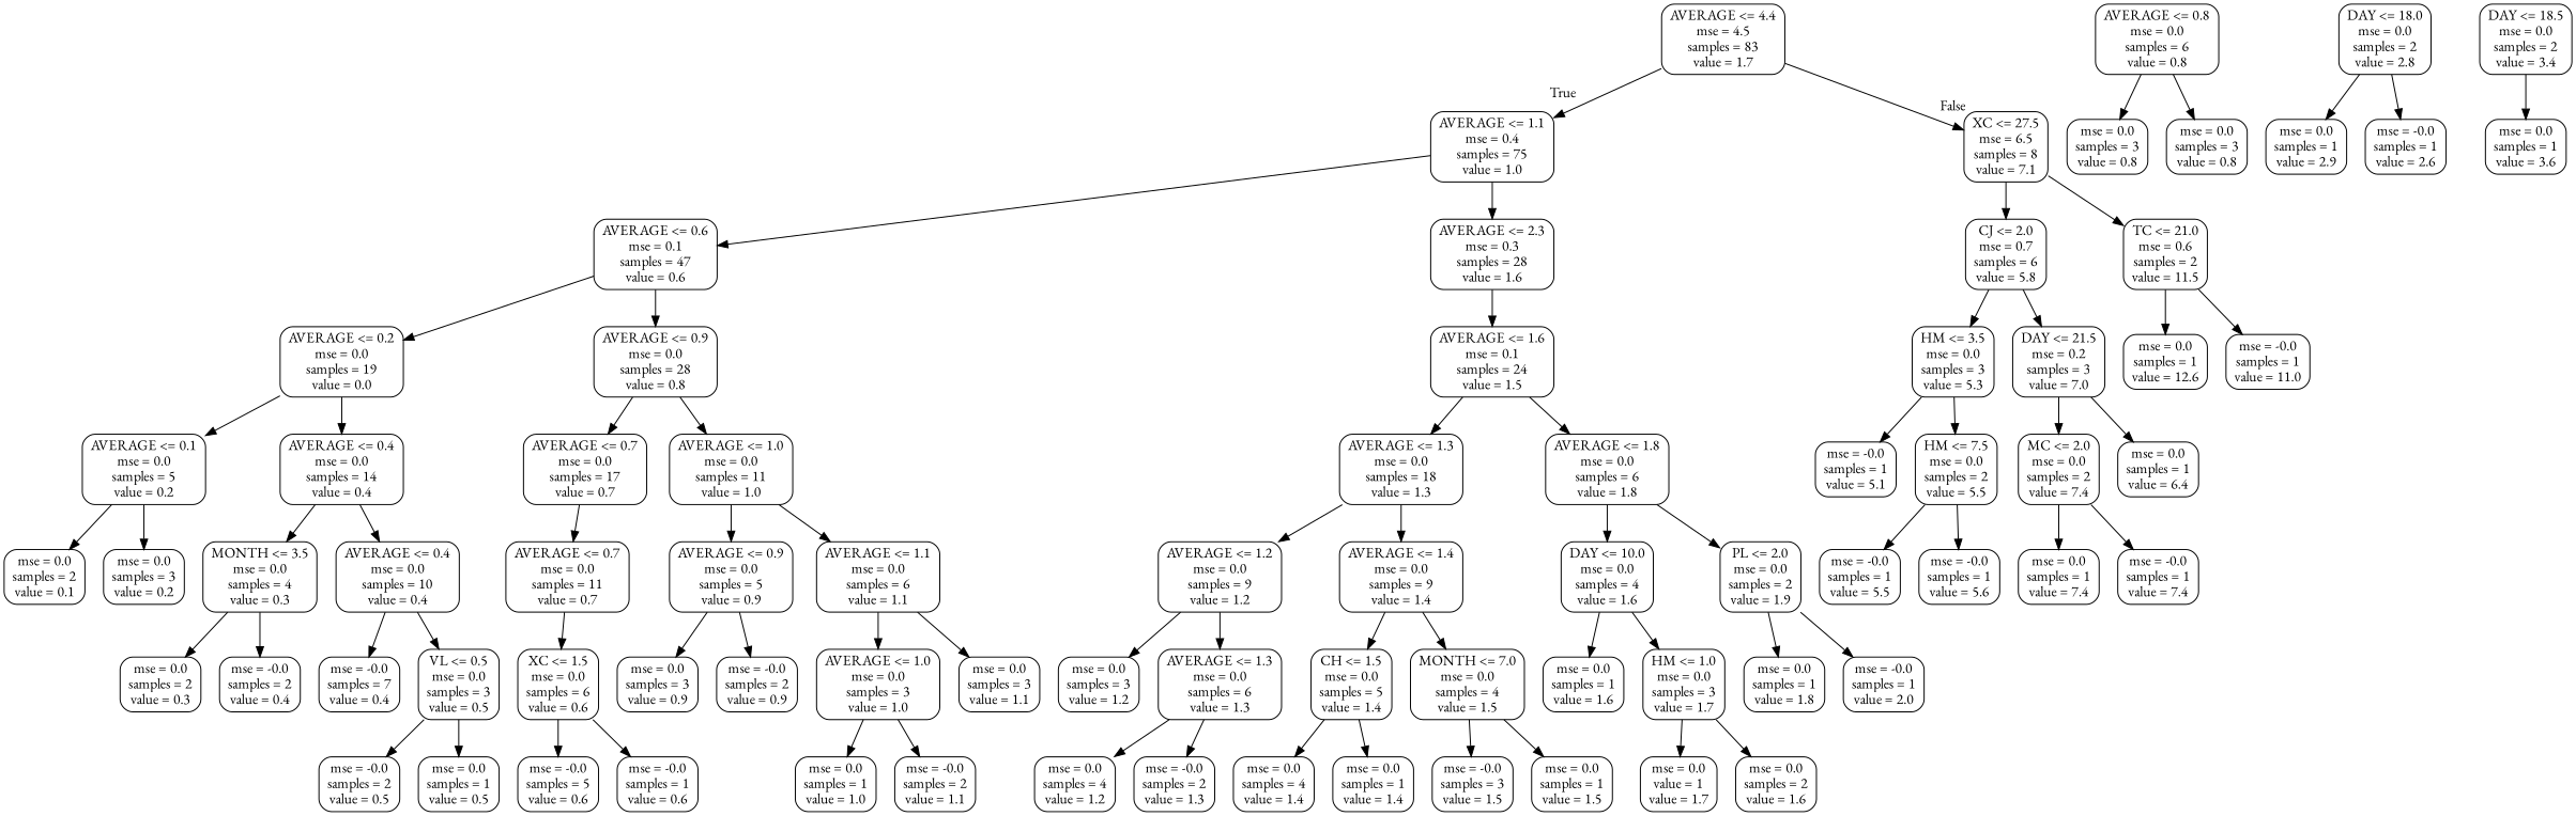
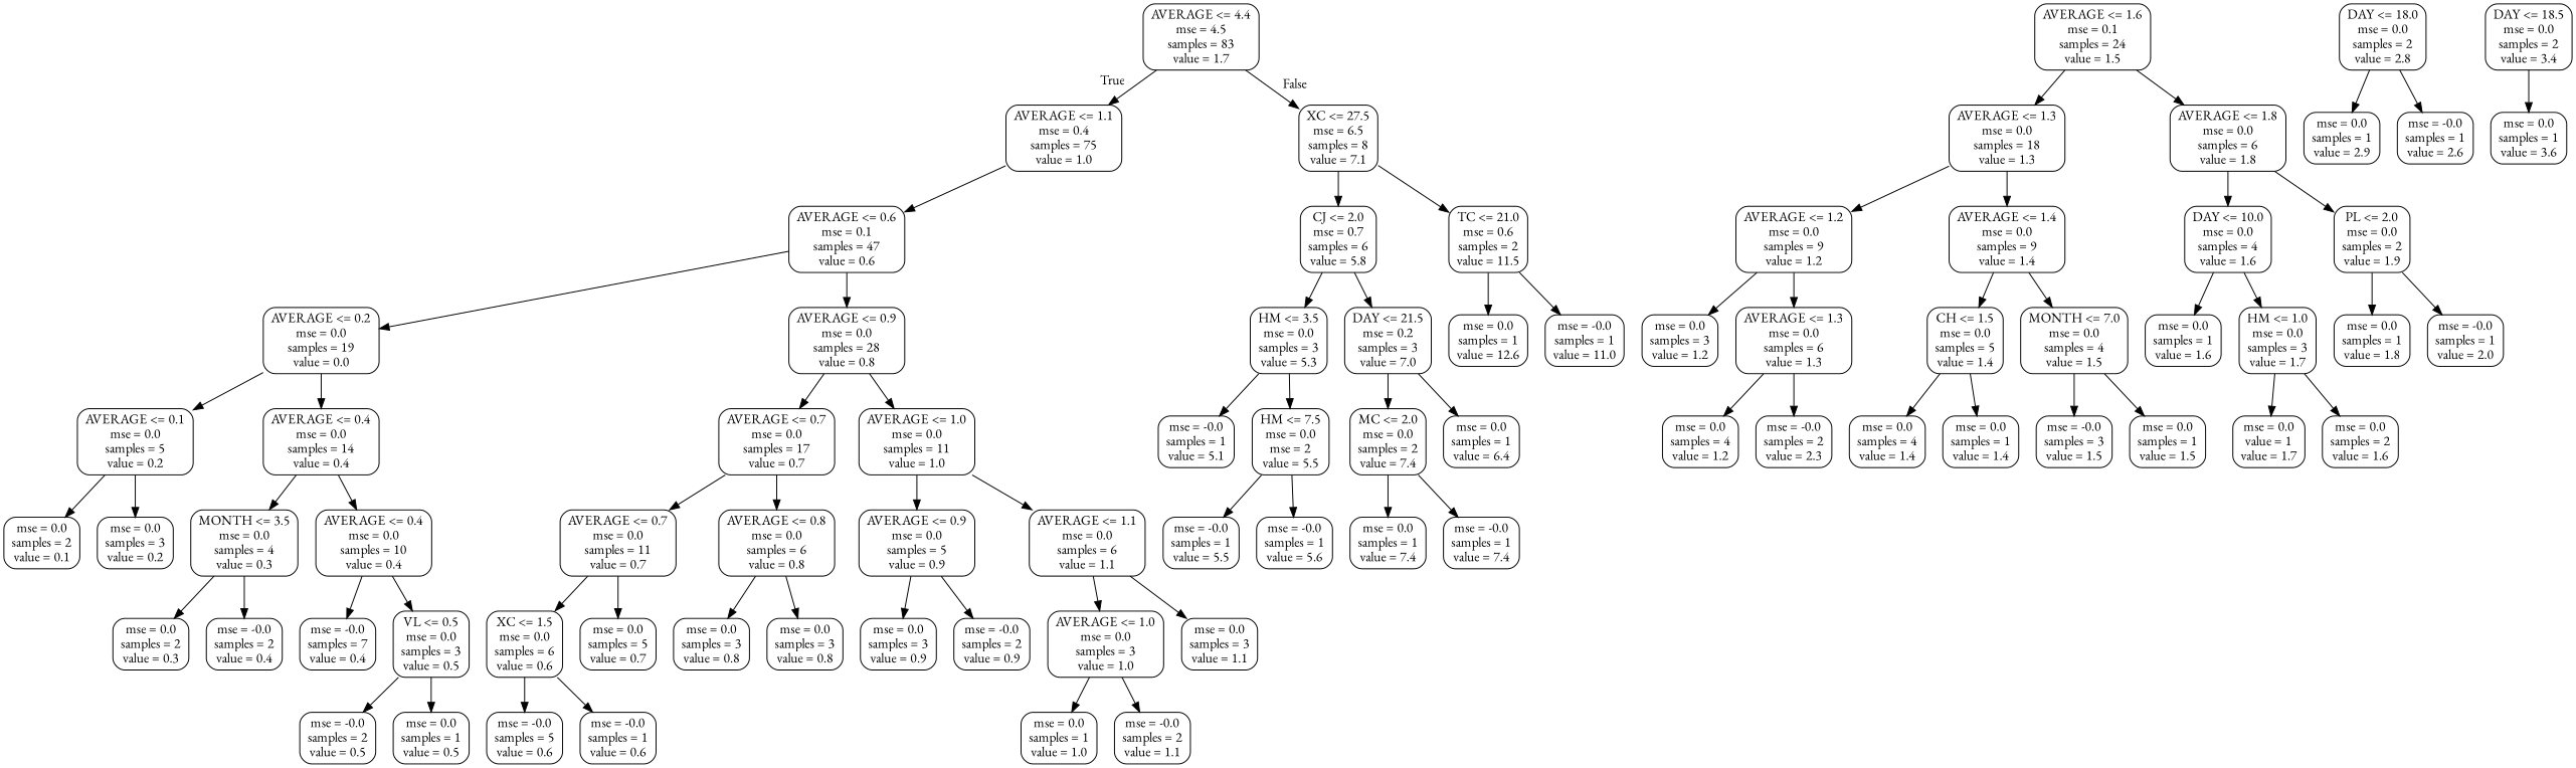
  digraph {
    fontname="EB Garamond"
    node [color=black fontname="EB Garamond" shape=box style=rounded]
    edge [fontname="EB Garamond"]
    n1 [label="AVERAGE <= 4.4\nmse = 4.5\nsamples = 83\nvalue = 1.7"]
    n2 [label="AVERAGE <= 1.1\nmse = 0.4\nsamples = 75\nvalue = 1.0"]
    n3 [label="XC <= 27.5\nmse = 6.5\nsamples = 8\nvalue = 7.1"]
    n4 [label="AVERAGE <= 0.6\nmse = 0.1\nsamples = 47\nvalue = 0.6"]
-   n5 [label="AVERAGE <= 2.3\nmse = 0.3\nsamples = 28\nvalue = 1.6"]
    n6 [label="CJ <= 2.0\nmse = 0.7\nsamples = 6\nvalue = 5.8"]
    n7 [label="TC <= 21.0\nmse = 0.6\nsamples = 2\nvalue = 11.5"]
    n8 [label="AVERAGE <= 0.2\nmse = 0.0\nsamples = 19\nvalue = 0.0"]
    n9 [label="AVERAGE <= 0.9\nmse = 0.0\nsamples = 28\nvalue = 0.8"]
    n10 [label="AVERAGE <= 1.6\nmse = 0.1\nsamples = 24\nvalue = 1.5"]
    n11 [label="AVERAGE <= 0.1\nmse = 0.0\nsamples = 5\nvalue = 0.2"]
    n12 [label="AVERAGE <= 0.4\nmse = 0.0\nsamples = 14\nvalue = 0.4"]
    n13 [label="AVERAGE <= 0.7\nmse = 0.0\nsamples = 17\nvalue = 0.7"]
    n14 [label="AVERAGE <= 1.0\nmse = 0.0\nsamples = 11\nvalue = 1.0"]
    n15 [label="mse = 0.0\nsamples = 2\nvalue = 0.1"]
    n16 [label="mse = 0.0\nsamples = 3\nvalue = 0.2"]
    n17 [label="MONTH <= 3.5\nmse = 0.0\nsamples = 4\nvalue = 0.3"]
    n18 [label="AVERAGE <= 0.4\nmse = 0.0\nsamples = 10\nvalue = 0.4"]
    n19 [label="mse = 0.0\nsamples = 2\nvalue = 0.3"]
    n20 [label="mse = -0.0\nsamples = 2\nvalue = 0.4"]
    n21 [label="mse = -0.0\nsamples = 7\nvalue = 0.4"]
    n22 [label="VL <= 0.5\nmse = 0.0\nsamples = 3\nvalue = 0.5"]
    n23 [label="mse = -0.0\nsamples = 2\nvalue = 0.5"]
    n24 [label="mse = 0.0\nsamples = 1\nvalue = 0.5"]
    n25 [label="AVERAGE <= 0.7\nmse = 0.0\nsamples = 11\nvalue = 0.7"]
    n26 [label="AVERAGE <= 0.8\nmse = 0.0\nsamples = 6\nvalue = 0.8"]
    n27 [label="AVERAGE <= 0.9\nmse = 0.0\nsamples = 5\nvalue = 0.9"]
    n28 [label="AVERAGE <= 1.1\nmse = 0.0\nsamples = 6\nvalue = 1.1"]
    n29 [label="XC <= 1.5\nmse = 0.0\nsamples = 6\nvalue = 0.6"]
+   n30 [label="mse = 0.0\nsamples = 5\nvalue = 0.7"]
    n31 [label="mse = 0.0\nsamples = 3\nvalue = 0.8"]
    n32 [label="mse = 0.0\nsamples = 3\nvalue = 0.8"]
    n33 [label="mse = -0.0\nsamples = 5\nvalue = 0.6"]
    n34 [label="mse = -0.0\nsamples = 1\nvalue = 0.6"]
    n35 [label="mse = 0.0\nsamples = 3\nvalue = 0.9"]
    n36 [label="mse = -0.0\nsamples = 2\nvalue = 0.9"]
    n37 [label="AVERAGE <= 1.0\nmse = 0.0\nsamples = 3\nvalue = 1.0"]
    n38 [label="mse = 0.0\nsamples = 3\nvalue = 1.1"]
    n39 [label="mse = 0.0\nsamples = 1\nvalue = 1.0"]
    n40 [label="mse = -0.0\nsamples = 2\nvalue = 1.1"]
    n41 [label="AVERAGE <= 1.3\nmse = 0.0\nsamples = 18\nvalue = 1.3"]
    n42 [label="AVERAGE <= 1.8\nmse = 0.0\nsamples = 6\nvalue = 1.8"]
    n43 [label="AVERAGE <= 1.2\nmse = 0.0\nsamples = 9\nvalue = 1.2"]
    n44 [label="AVERAGE <= 1.4\nmse = 0.0\nsamples = 9\nvalue = 1.4"]
    n45 [label="DAY <= 10.0\nmse = 0.0\nsamples = 4\nvalue = 1.6"]
    n46 [label="PL <= 2.0\nmse = 0.0\nsamples = 2\nvalue = 1.9"]
    n47 [label="mse = 0.0\nsamples = 3\nvalue = 1.2"]
    n48 [label="AVERAGE <= 1.3\nmse = 0.0\nsamples = 6\nvalue = 1.3"]
    n49 [label="CH <= 1.5\nmse = 0.0\nsamples = 5\nvalue = 1.4"]
    n50 [label="MONTH <= 7.0\nmse = 0.0\nsamples = 4\nvalue = 1.5"]
    n51 [label="mse = 0.0\nsamples = 4\nvalue = 1.2"]
-   n52 [label="mse = -0.0\nsamples = 2\nvalue = 1.3"]
+   n52 [label="mse = -0.0\nsamples = 2\nvalue = 2.3"]
    n53 [label="mse = 0.0\nsamples = 4\nvalue = 1.4"]
    n54 [label="mse = 0.0\nsamples = 1\nvalue = 1.4"]
    n55 [label="mse = -0.0\nsamples = 3\nvalue = 1.5"]
    n56 [label="mse = 0.0\nsamples = 1\nvalue = 1.5"]
    n57 [label="mse = 0.0\nsamples = 1\nvalue = 1.6"]
    n58 [label="HM <= 1.0\nmse = 0.0\nsamples = 3\nvalue = 1.7"]
    n59 [label="mse = 0.0\nsamples = 1\nvalue = 1.8"]
    n60 [label="mse = -0.0\nsamples = 1\nvalue = 2.0"]
    n61 [label="mse = 0.0\nvalue = 1\nvalue = 1.7"]
    n62 [label="mse = 0.0\nsamples = 2\nvalue = 1.6"]
    n63 [label="DAY <= 18.0\nmse = 0.0\nsamples = 2\nvalue = 2.8"]
    n64 [label="mse = 0.0\nsamples = 1\nvalue = 2.9"]
    n65 [label="mse = -0.0\nsamples = 1\nvalue = 2.6"]
    n66 [label="DAY <= 18.5\nmse = 0.0\nsamples = 2\nvalue = 3.4"]
    n67 [label="mse = 0.0\nsamples = 1\nvalue = 3.6"]
    n68 [label="HM <= 3.5\nmse = 0.0\nsamples = 3\nvalue = 5.3"]
    n69 [label="DAY <= 21.5\nmse = 0.2\nsamples = 3\nvalue = 7.0"]
    n70 [label="mse = 0.0\nsamples = 1\nvalue = 12.6"]
    n71 [label="mse = -0.0\nsamples = 1\nvalue = 11.0"]
    n72 [label="mse = -0.0\nsamples = 1\nvalue = 5.1"]
-   n73 [label="HM <= 7.5\nmse = 0.0\nsamples = 2\nvalue = 5.5"]
+   n73 [label="HM <= 7.5\nmse = 0.0\nmse = 2\nvalue = 5.5"]
    n74 [label="MC <= 2.0\nmse = 0.0\nsamples = 2\nvalue = 7.4"]
    n75 [label="mse = 0.0\nsamples = 1\nvalue = 6.4"]
    n76 [label="mse = -0.0\nsamples = 1\nvalue = 5.5"]
    n77 [label="mse = -0.0\nsamples = 1\nvalue = 5.6"]
    n78 [label="mse = 0.0\nsamples = 1\nvalue = 7.4"]
    n79 [label="mse = -0.0\nsamples = 1\nvalue = 7.4"]
    n1 -> n2 [headlabel=True labelangle=45 labeldistance=2.5]
    n1 -> n3 [headlabel=False labelangle=-45 labeldistance=2.5]
    n2 -> n4
-   n2 -> n5
    n3 -> n6
    n3 -> n7
    n4 -> n8
    n4 -> n9
-   n5 -> n10
    n6 -> n68
    n6 -> n69
    n7 -> n70
    n7 -> n71
    n8 -> n11
    n8 -> n12
    n9 -> n13
    n9 -> n14
    n10 -> n41
    n10 -> n42
    n11 -> n15
    n11 -> n16
    n12 -> n17
    n12 -> n18
    n13 -> n25
+   n13 -> n26
    n14 -> n27
    n14 -> n28
    n17 -> n19
    n17 -> n20
    n18 -> n21
    n18 -> n22
    n22 -> n23
    n22 -> n24
    n25 -> n29
+   n25 -> n30
    n26 -> n31
    n26 -> n32
    n27 -> n35
    n27 -> n36
    n28 -> n37
    n28 -> n38
    n29 -> n33
    n29 -> n34
    n37 -> n39
    n37 -> n40
    n41 -> n43
    n41 -> n44
    n42 -> n45
    n42 -> n46
    n43 -> n47
    n43 -> n48
    n44 -> n49
    n44 -> n50
    n45 -> n57
    n45 -> n58
    n46 -> n59
    n46 -> n60
    n48 -> n51
    n48 -> n52
    n49 -> n53
    n49 -> n54
    n50 -> n55
    n50 -> n56
    n58 -> n61
    n58 -> n62
    n63 -> n64
    n63 -> n65
    n66 -> n67
    n68 -> n72
    n68 -> n73
    n69 -> n74
    n69 -> n75
    n73 -> n76
    n73 -> n77
    n74 -> n78
    n74 -> n79
  }
